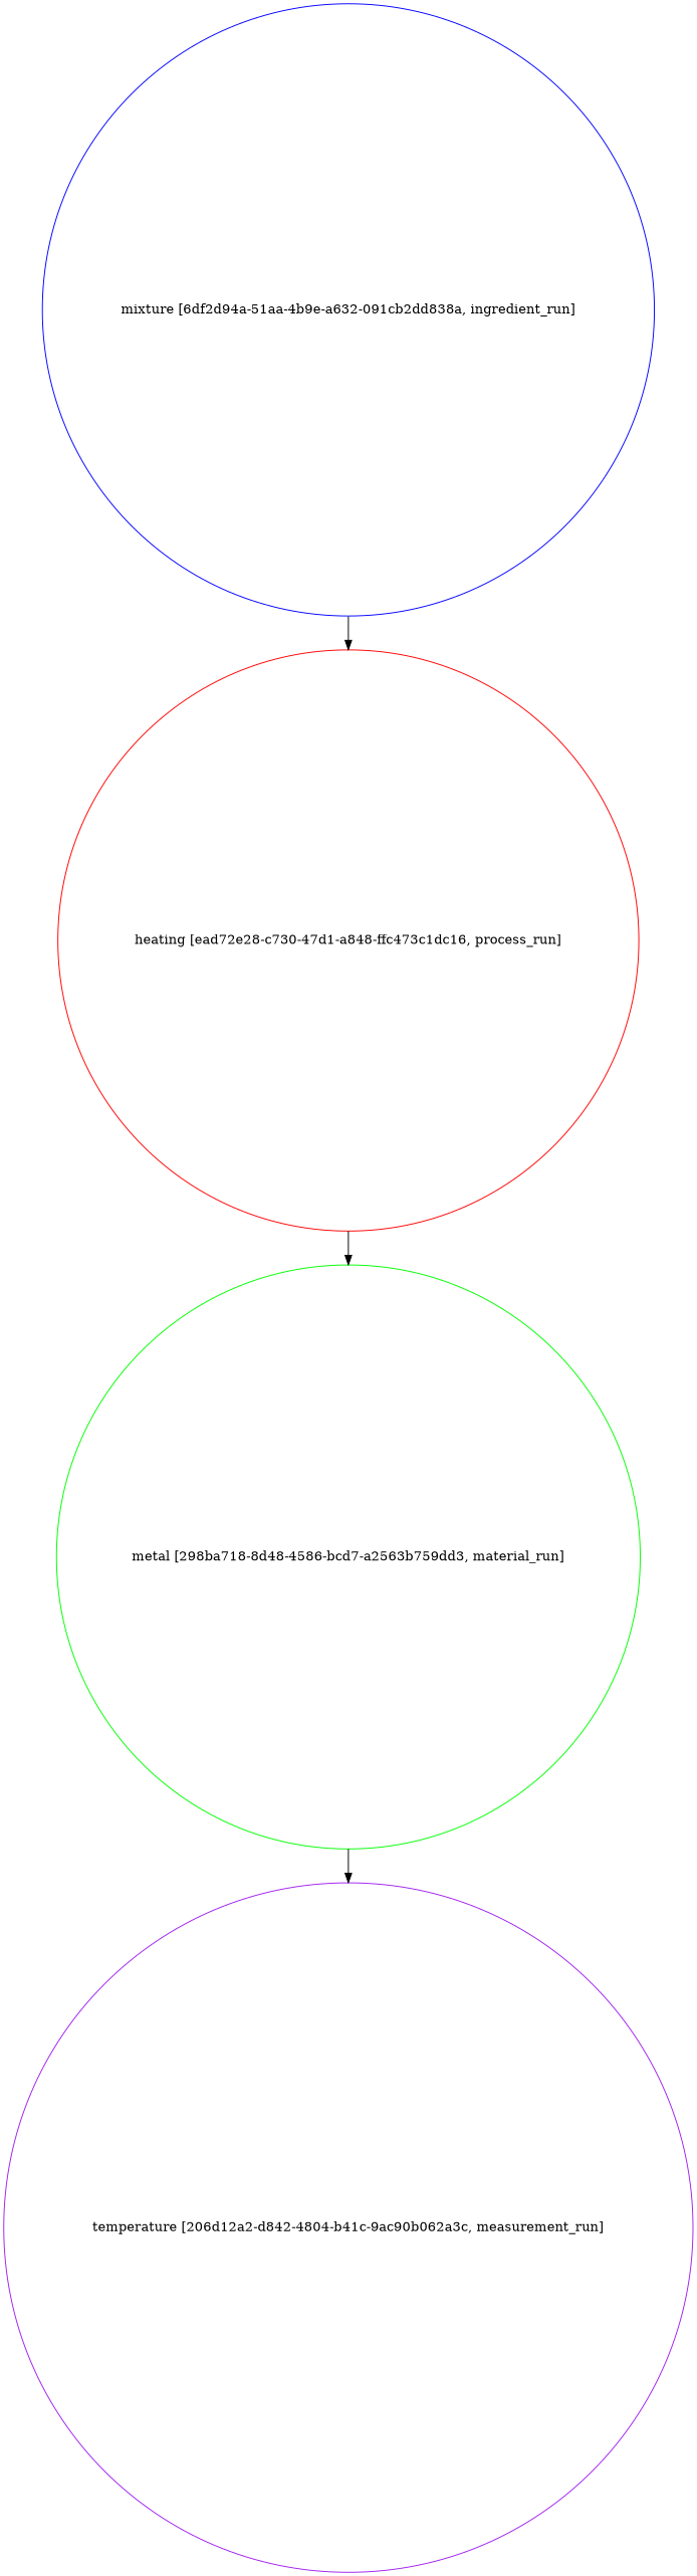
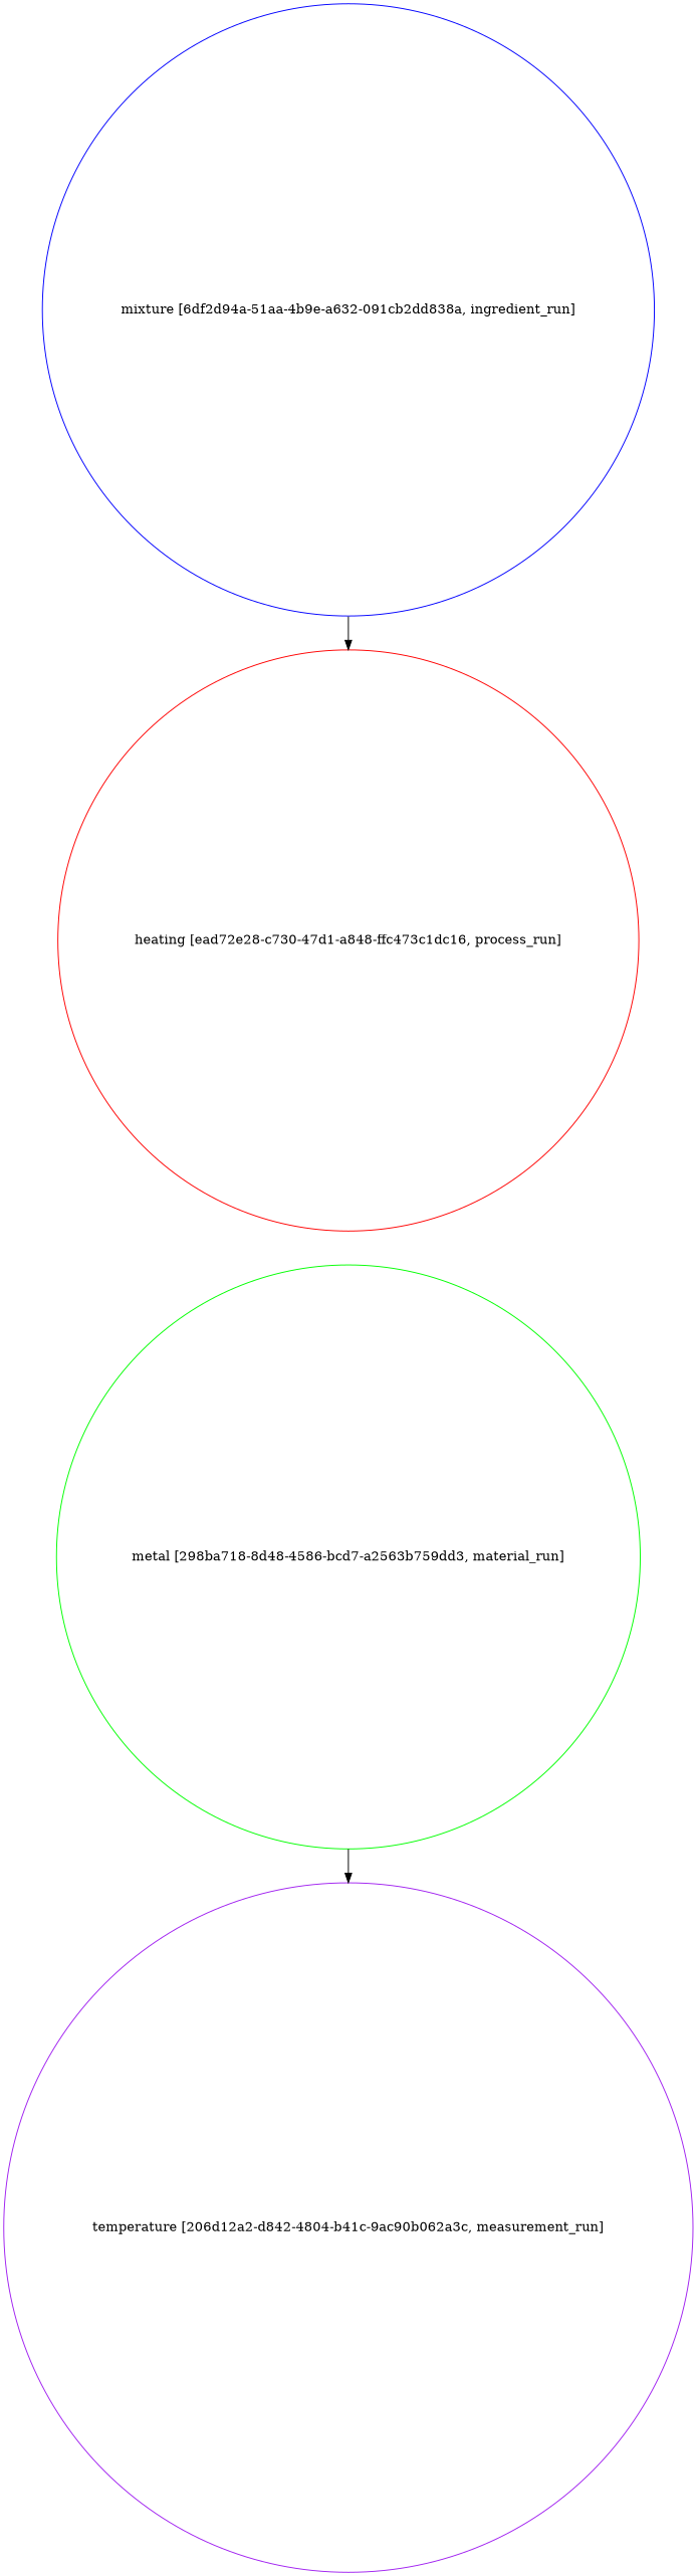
  strict digraph {
    node [shape=circle]
    "mixture [6df2d94a-51aa-4b9e-a632-091cb2dd838a, ingredient_run]" [color=blue height=9.027 object="{\"absolute_quantity\": null, \"file_links\": [], \"labels\": [], \"mass_fraction\": null, \"material\": null, \"name\": \"mixture\", \"notes\": null, \"number_fraction\": null, \"process\": {\"id\": \"ead72e28-c730-47d1-a848-ffc473c1dc16\", \"scope\": \"auto\", \"type\": \"link_by_uid\"}, \"spec\": {\"id\": \"109ef64e-55c0-42d4-b615-d3b1c753cbff\", \"scope\": \"auto\", \"type\": \"link_by_uid\"}, \"tags\": [], \"type\": \"ingredient_run\", \"uids\": {\"auto\": \"6df2d94a-51aa-4b9e-a632-091cb2dd838a\"}, \"volume_fraction\": null}" type=ingredient_run uuid="6df2d94a-51aa-4b9e-a632-091cb2dd838a" width=9.027]
    "heating [ead72e28-c730-47d1-a848-ffc473c1dc16, process_run]" [color=red height=8.5756 object="{\"conditions\": [], \"file_links\": [], \"name\": \"heating\", \"notes\": null, \"parameters\": [], \"source\": null, \"spec\": {\"id\": \"92ec074d-08f2-4106-92d2-fdcdba53cb0f\", \"scope\": \"auto\", \"type\": \"link_by_uid\"}, \"tags\": [], \"type\": \"process_run\", \"uids\": {\"auto\": \"ead72e28-c730-47d1-a848-ffc473c1dc16\"}}" type=process_run uuid="ead72e28-c730-47d1-a848-ffc473c1dc16" width=8.5756]
    "metal [298ba718-8d48-4586-bcd7-a2563b759dd3, material_run]" [color=green height=8.6117 object="{\"file_links\": [], \"name\": \"metal\", \"notes\": null, \"process\": {\"id\": \"ead72e28-c730-47d1-a848-ffc473c1dc16\", \"scope\": \"auto\", \"type\": \"link_by_uid\"}, \"sample_type\": \"unknown\", \"spec\": {\"id\": \"4977f559-e6db-4a31-88f5-730c2820b21f\", \"scope\": \"auto\", \"type\": \"link_by_uid\"}, \"tags\": [], \"type\": \"material_run\", \"uids\": {\"auto\": \"298ba718-8d48-4586-bcd7-a2563b759dd3\"}}" type=material_run uuid="298ba718-8d48-4586-bcd7-a2563b759dd3" width=8.6117]
    "temperature [206d12a2-d842-4804-b41c-9ac90b062a3c, measurement_run]" [color=purple height=10.164 object="{\"conditions\": [], \"file_links\": [], \"material\": {\"id\": \"298ba718-8d48-4586-bcd7-a2563b759dd3\", \"scope\": \"auto\", \"type\": \"link_by_uid\"}, \"name\": \"temperature\", \"notes\": null, \"parameters\": [], \"properties\": [], \"source\": null, \"spec\": {\"id\": \"e1f6f4f2-aab0-47d2-9c5d-9bd7b3396fe4\", \"scope\": \"auto\", \"type\": \"link_by_uid\"}, \"tags\": [], \"type\": \"measurement_run\", \"uids\": {\"auto\": \"206d12a2-d842-4804-b41c-9ac90b062a3c\"}}" type=measurement_run uuid="206d12a2-d842-4804-b41c-9ac90b062a3c" width=10.164]
    "mixture [6df2d94a-51aa-4b9e-a632-091cb2dd838a, ingredient_run]" -> "heating [ead72e28-c730-47d1-a848-ffc473c1dc16, process_run]"
-   "heating [ead72e28-c730-47d1-a848-ffc473c1dc16, process_run]" -> "metal [298ba718-8d48-4586-bcd7-a2563b759dd3, material_run]"
    "metal [298ba718-8d48-4586-bcd7-a2563b759dd3, material_run]" -> "temperature [206d12a2-d842-4804-b41c-9ac90b062a3c, measurement_run]"
  }
